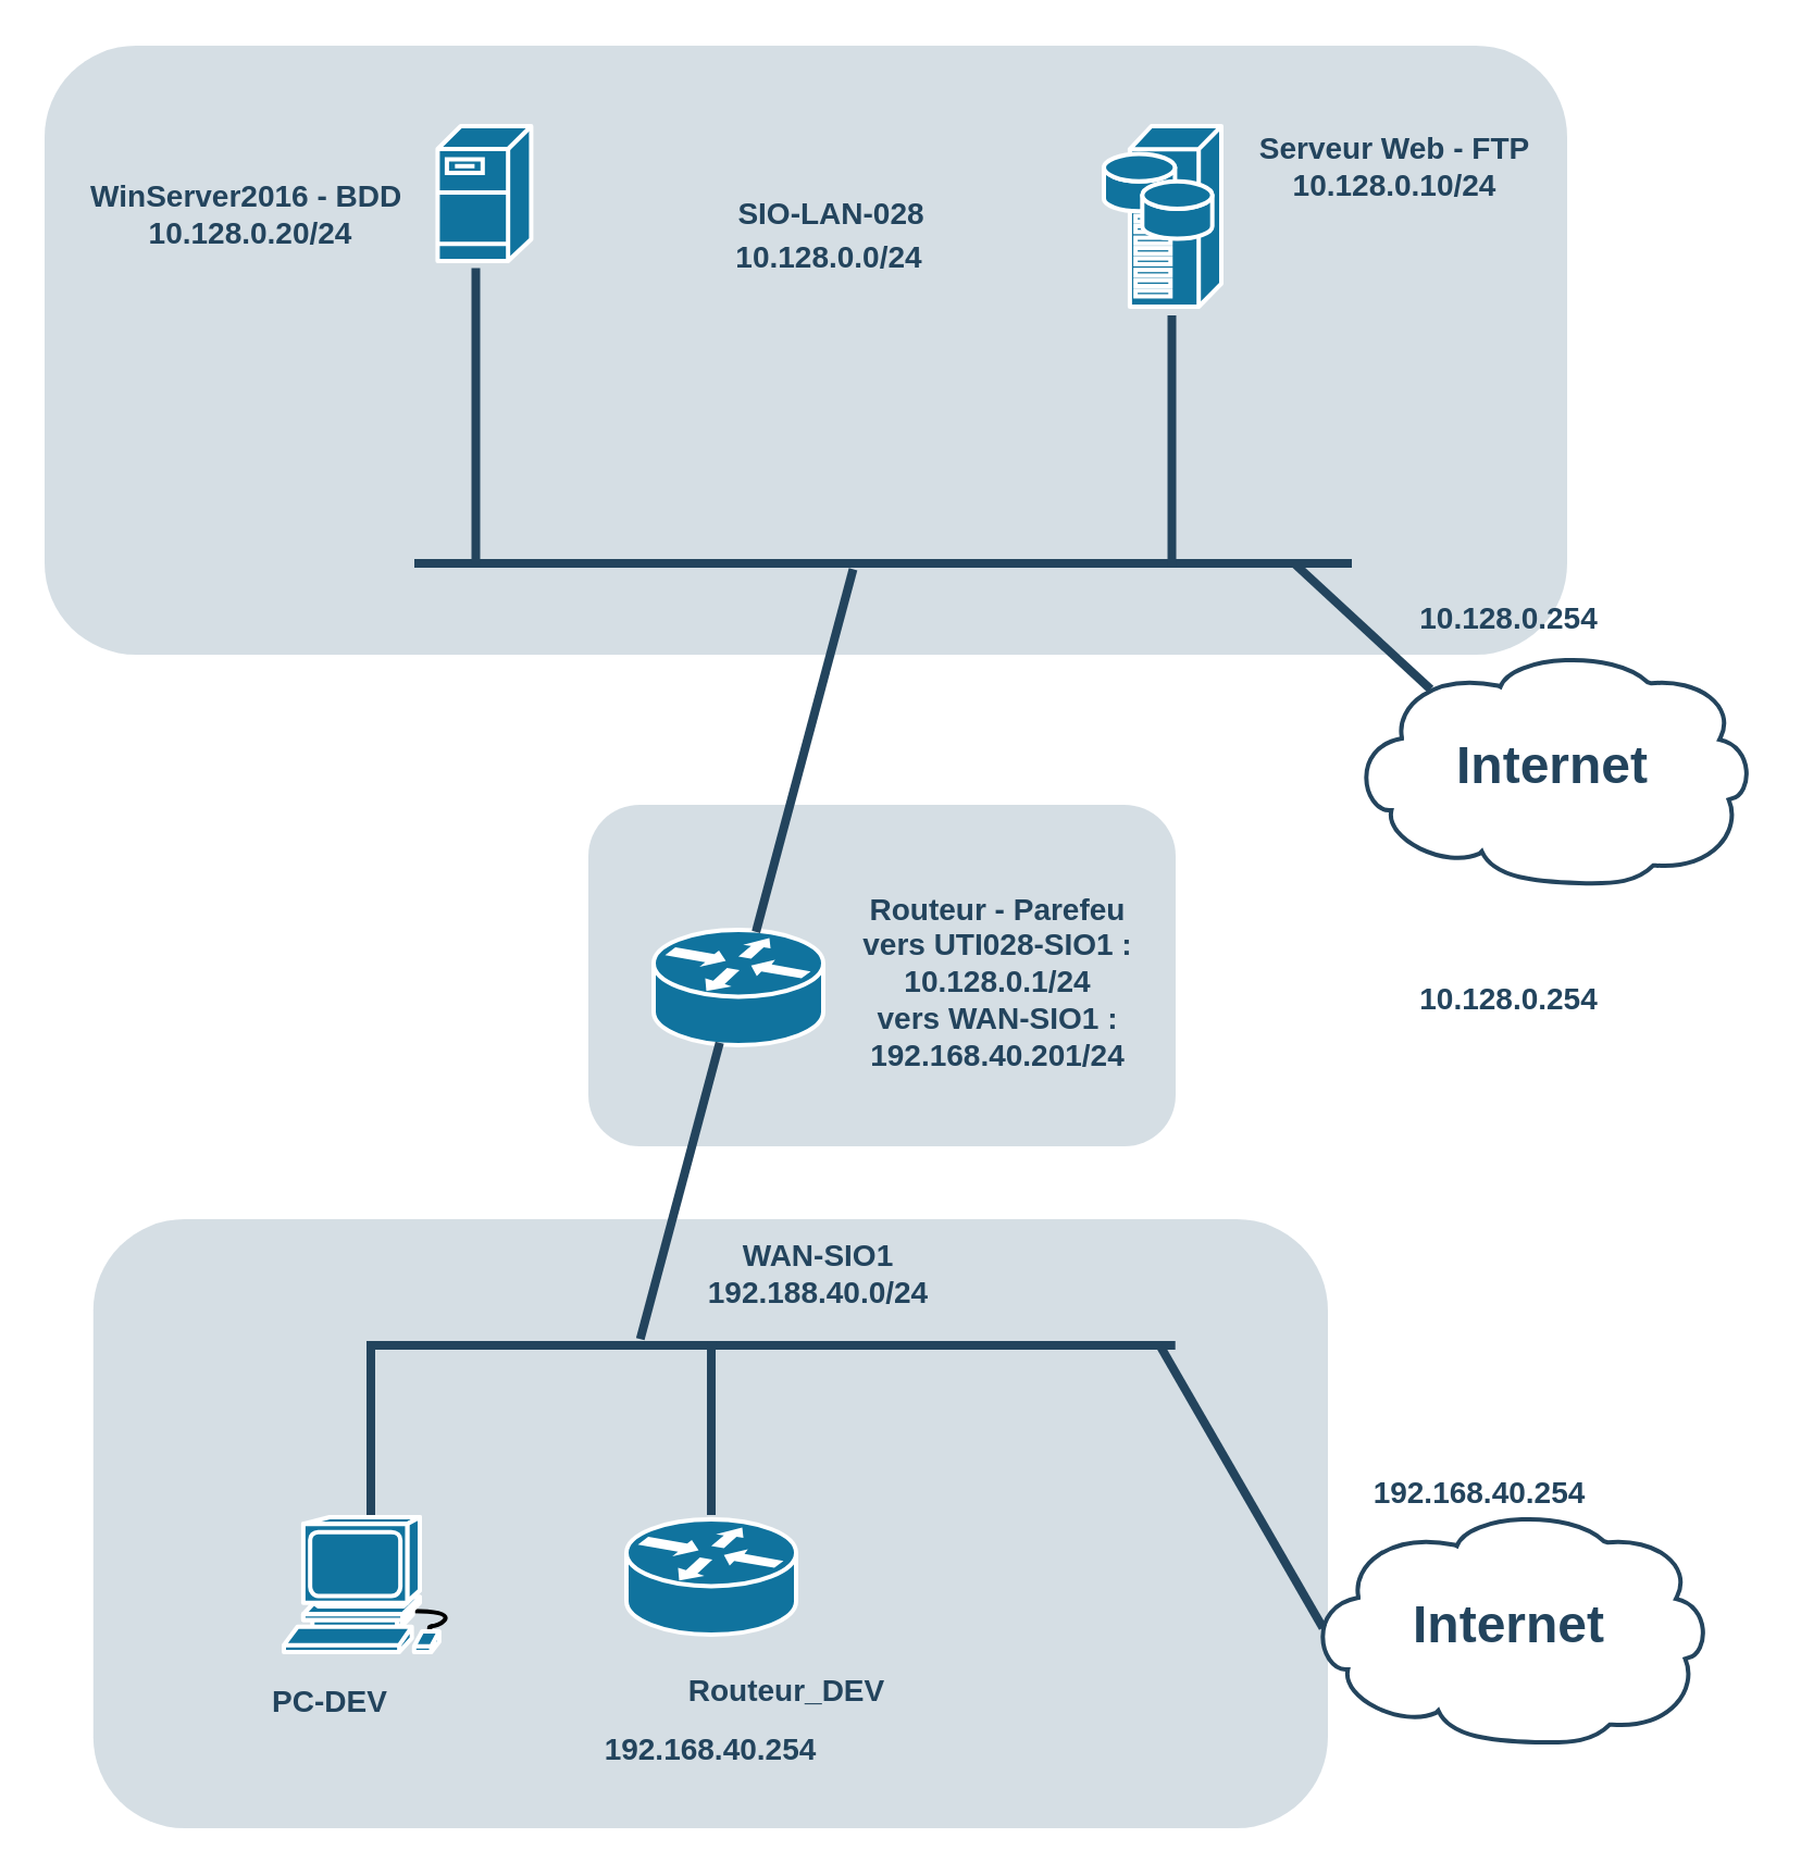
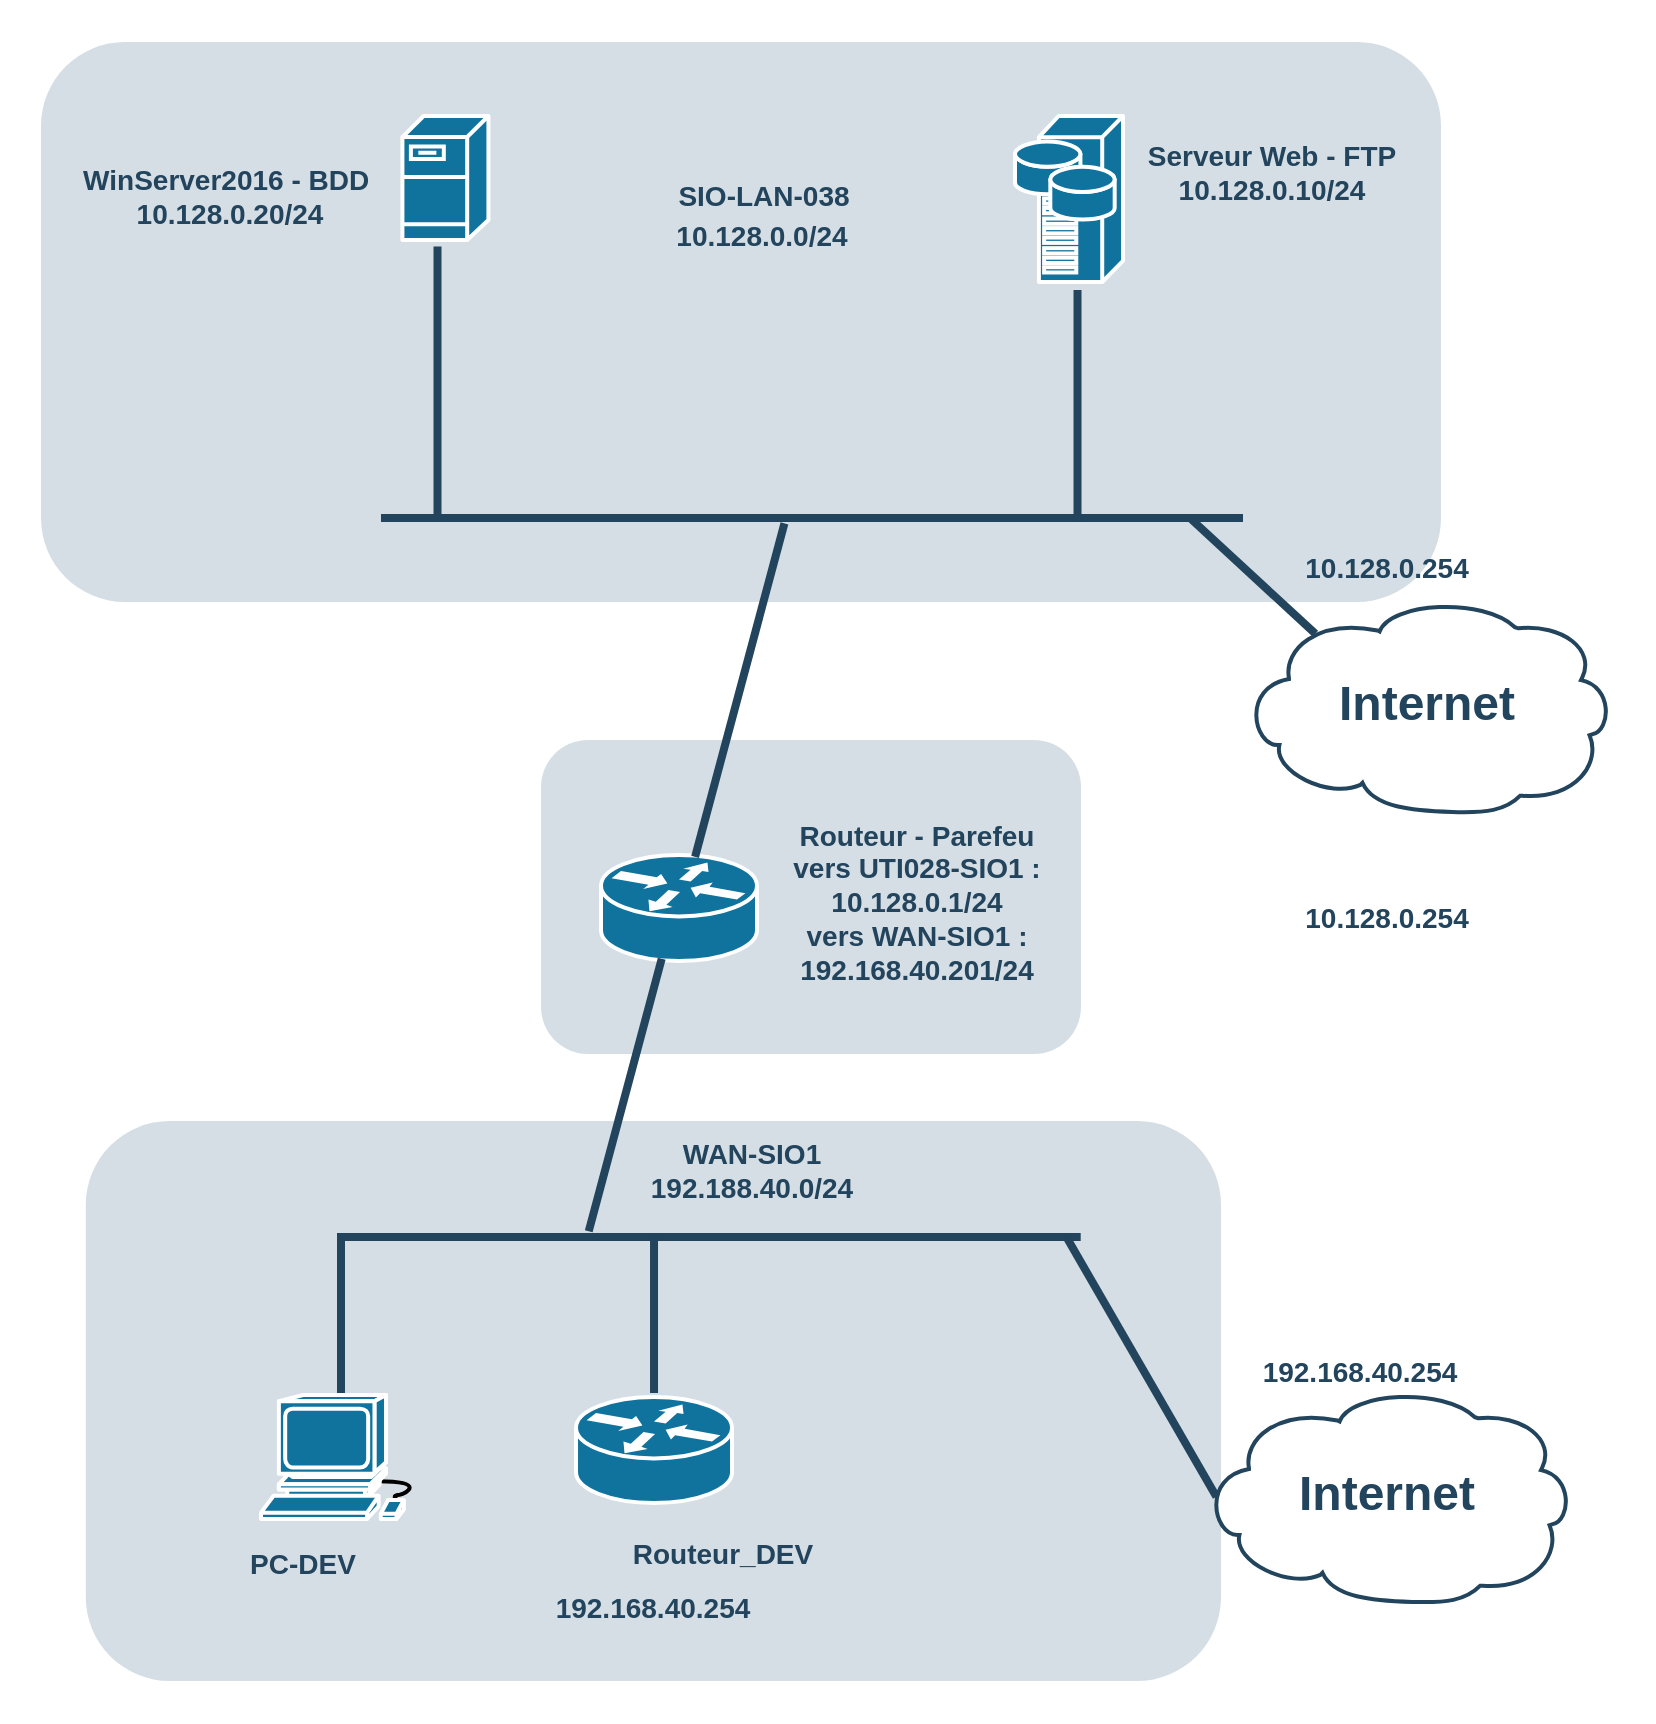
  <mxCell id="0" />
  <mxCell id="1" parent="0" />
  <mxCell id="2" value="" style="rounded=1;whiteSpace=wrap;html=1;strokeColor=none;fillColor=#BAC8D3;fontSize=24;fontColor=#23445D;align=center;opacity=60;" parent="1" vertex="1"><mxGeometry x="270" y="369.5" width="270" height="157" as="geometry" /></mxCell>
  <mxCell id="3" value="" style="rounded=1;whiteSpace=wrap;html=1;strokeColor=none;fillColor=#BAC8D3;fontSize=24;fontColor=#23445D;align=center;opacity=60;" parent="1" vertex="1"><mxGeometry x="42.39" y="560" width="567.61" height="280" as="geometry" /></mxCell>
  <mxCell id="4" value="" style="rounded=1;whiteSpace=wrap;html=1;strokeColor=none;fillColor=#BAC8D3;fontSize=24;fontColor=#23445D;align=center;opacity=60;" parent="1" vertex="1"><mxGeometry x="20" y="20.5" width="700" height="280" as="geometry" /></mxCell>
  <mxCell id="5" value="" style="shape=mxgraph.cisco.routers.router;html=1;dashed=0;fillColor=#10739E;strokeColor=#ffffff;strokeWidth=2;verticalLabelPosition=bottom;verticalAlign=top;fontFamily=Helvetica;fontSize=36;fontColor=#FFB366" parent="1" vertex="1"><mxGeometry x="300" y="427" width="78" height="53" as="geometry" /></mxCell>
  <mxCell id="6" value="" style="line;html=1;strokeColor=#23445D;rotation=105;" parent="1" vertex="1"><mxGeometry x="241.61" y="542" width="141" height="10" as="geometry" /></mxCell>
  <mxCell id="7" value="" style="line;html=1;strokeColor=#23445D;rotation=-180;" parent="1" vertex="1"><mxGeometry x="168.85" y="613" width="371" height="10" as="geometry" /></mxCell>
  <mxCell id="8" value="" style="line;html=1;strokeColor=#23445D;rotation=-180;" parent="1" vertex="1"><mxGeometry x="190" y="253.5" width="431" height="10" as="geometry" /></mxCell>
  <mxCell id="9" value="" style="line;html=1;strokeColor=#23445D;rotation=105;" parent="1" vertex="1"><mxGeometry x="283.07" y="339.57" width="172.61" height="10" as="geometry" /></mxCell>
  <mxCell id="10" value="" style="shape=mxgraph.cisco.servers.storage_server;html=1;dashed=0;fillColor=#10739E;strokeColor=#ffffff;strokeWidth=2;verticalLabelPosition=bottom;verticalAlign=top;fontFamily=Helvetica;fontSize=36;fontColor=#FFB366" parent="1" vertex="1"><mxGeometry x="507" y="57.5" width="54" height="83" as="geometry" /></mxCell>
  <mxCell id="11" value="Internet" style="shape=mxgraph.cisco.storage.cloud;html=1;dashed=0;strokeColor=#23445D;fillColor=#ffffff;strokeWidth=2;fontFamily=Helvetica;fontSize=24;fontColor=#23445D;align=center;fontStyle=1" parent="1" vertex="1"><mxGeometry x="620" y="298" width="186" height="108" as="geometry" /></mxCell>
  <mxCell id="12" style="edgeStyle=none;rounded=1;html=1;strokeColor=#23445D;endArrow=none;endFill=0;strokeWidth=4;entryX=0.2;entryY=0.17;entryDx=0;entryDy=0;entryPerimeter=0;exitX=0.062;exitY=0.517;exitDx=0;exitDy=0;exitPerimeter=0;" parent="1" source="8" target="11" edge="1"><mxGeometry relative="1" as="geometry"><mxPoint x="690" y="326" as="sourcePoint" /><mxPoint x="730" y="482" as="targetPoint" /></mxGeometry></mxCell>
  <mxCell id="13" value="" style="shape=mxgraph.cisco.servers.fileserver;html=1;dashed=0;fillColor=#10739E;strokeColor=#ffffff;strokeWidth=2;verticalLabelPosition=bottom;verticalAlign=top;fontFamily=Helvetica;fontSize=36;fontColor=#FFB366" parent="1" vertex="1"><mxGeometry x="200.71" y="57.5" width="43" height="62" as="geometry" /></mxCell>
  <mxCell id="14" value="" style="line;html=1;strokeColor=#23445D;rotation=90;" parent="1" vertex="1"><mxGeometry x="150" y="186" width="136.51" height="10" as="geometry" /></mxCell>
  <mxCell id="15" value="" style="line;html=1;strokeColor=#23445D;rotation=90;" parent="1" vertex="1"><mxGeometry x="480.33" y="197.41" width="115.87" height="10" as="geometry" /></mxCell>
  <mxCell id="16" value="&lt;font color=&quot;#23445d&quot;&gt;Routeur - Parefeu&lt;/font&gt;&lt;div&gt;&lt;font color=&quot;#23445d&quot;&gt;vers UTI028-SIO1 :&lt;/font&gt;&lt;/div&gt;&lt;div&gt;&lt;font color=&quot;#23445d&quot;&gt;10.128.0.1/24&lt;/font&gt;&lt;/div&gt;&lt;div&gt;&lt;font color=&quot;#23445d&quot;&gt;vers WAN-SIO1 :&lt;br&gt;&lt;/font&gt;&lt;div&gt;&lt;font color=&quot;#23445d&quot;&gt;192.168.40.201/24&lt;/font&gt;&lt;/div&gt;&lt;/div&gt;" style="rounded=1;whiteSpace=wrap;html=1;strokeColor=none;fillColor=none;fontSize=14;fontColor=#742B21;align=center;fontStyle=1" parent="1" vertex="1"><mxGeometry x="387" y="441" width="143" height="20" as="geometry" /></mxCell>
  <mxCell id="17" value="Internet" style="shape=mxgraph.cisco.storage.cloud;html=1;dashed=0;strokeColor=#23445D;fillColor=#ffffff;strokeWidth=2;fontFamily=Helvetica;fontSize=24;fontColor=#23445D;align=center;fontStyle=1" parent="1" vertex="1"><mxGeometry x="600" y="692.98" width="186" height="108" as="geometry" /></mxCell>
  <mxCell id="18" value="" style="line;html=1;strokeColor=#23445D;rotation=60;" parent="1" vertex="1"><mxGeometry x="495.21" y="677.98" width="150" height="10" as="geometry" /></mxCell>
  <mxCell id="19" value="&lt;font color=&quot;#23445d&quot;&gt;192.168.40.254&lt;/font&gt;" style="rounded=1;whiteSpace=wrap;html=1;strokeColor=none;fillColor=none;fontSize=14;fontColor=#742B21;align=center;fontStyle=1" parent="1" vertex="1"><mxGeometry x="620" y="676.5" width="120" height="19" as="geometry" /></mxCell>
- <mxCell id="20" value="&lt;font color=&quot;#23445d&quot;&gt;SIO-LAN-028&lt;/font&gt;" style="rounded=1;whiteSpace=wrap;html=1;strokeColor=none;fillColor=none;fontSize=14;fontColor=#742B21;align=center;fontStyle=1" parent="1" vertex="1"><mxGeometry x="321.84" y="88" width="120" height="19" as="geometry" /></mxCell>
+ <mxCell id="20" value="&lt;font color=&quot;#23445d&quot;&gt;SIO-LAN-038&lt;/font&gt;" style="rounded=1;whiteSpace=wrap;html=1;strokeColor=none;fillColor=none;fontSize=14;fontColor=#742B21;align=center;fontStyle=1" parent="1" vertex="1"><mxGeometry x="321.84" y="88" width="120" height="19" as="geometry" /></mxCell>
  <mxCell id="21" value="&lt;font color=&quot;#23445d&quot;&gt;WAN-SIO1&lt;br&gt;192.188.40.0/24&lt;/font&gt;" style="rounded=1;whiteSpace=wrap;html=1;strokeColor=none;fillColor=none;fontSize=14;fontColor=#742B21;align=center;fontStyle=1" parent="1" vertex="1"><mxGeometry x="315.84" y="575" width="120" height="19" as="geometry" /></mxCell>
  <mxCell id="22" value="" style="line;html=1;strokeColor=#23445D;rotation=90;" parent="1" vertex="1"><mxGeometry x="130" y="651" width="80" height="10" as="geometry" /></mxCell>
- <mxCell id="23" value="&lt;font color=&quot;#23445d&quot;&gt;Serveur Web - FTP&lt;/font&gt;&lt;div&gt;&lt;div&gt;&lt;font color=&quot;#23445d&quot;&gt;10.128.0.10/24&lt;/font&gt;&lt;/div&gt;&lt;/div&gt;" style="rounded=1;whiteSpace=wrap;html=1;strokeColor=none;fillColor=none;fontSize=14;fontColor=#742B21;align=center;fontStyle=1" parent="1" vertex="1"><mxGeometry x="576" y="66" width="130" height="19" as="geometry" /></mxCell>
+ <mxCell id="23" value="&lt;font color=&quot;#23445d&quot;&gt;Serveur Web - FTP&lt;/font&gt;&lt;div&gt;&lt;div&gt;&lt;font color=&quot;#23445d&quot;&gt;10.128.0.10/24&lt;/font&gt;&lt;/div&gt;&lt;/div&gt;" style="rounded=1;whiteSpace=wrap;html=1;strokeColor=none;fillColor=none;fontSize=14;fontColor=#742B21;align=center;fontStyle=1" parent="1" vertex="1"><mxGeometry x="571" y="76" width="130" height="19" as="geometry" /></mxCell>
  <mxCell id="24" value="&lt;font color=&quot;#23445d&quot;&gt;WinServer2016 - BDD&amp;nbsp;&lt;/font&gt;&lt;span style=&quot;color: rgba(0, 0, 0, 0); font-family: monospace; font-size: 0px; font-weight: 400; text-align: start; text-wrap: nowrap;&quot;&gt;%3CmxGraphModel%3E%3Croot%3E%3CmxCell%20id%3D%220%22%2F%3E%3CmxCell%20id%3D%221%22%20parent%3D%220%22%2F%3E%3CmxCell%20id%3D%222%22%20value%3D%22%26lt%3Bfont%20color%3D%26quot%3B%2323445d%26quot%3B%26gt%3BPC-SLAM%26lt%3B%2Ffont%26gt%3B%22%20style%3D%22rounded%3D1%3BwhiteSpace%3Dwrap%3Bhtml%3D1%3BstrokeColor%3Dnone%3BfillColor%3Dnone%3BfontSize%3D14%3BfontColor%3D%23742B21%3Balign%3Dcenter%3BfontStyle%3D1%22%20vertex%3D%221%22%20parent%3D%221%22%3E%3CmxGeometry%20x%3D%221800%22%20y%3D%22726%22%20width%3D%22143%22%20height%3D%2220%22%20as%3D%22geometry%22%2F%3E%3C%2FmxCell%3E%3C%2Froot%3E%3C%2FmxGraphModel%3E&lt;/span&gt;&lt;div&gt;&lt;font color=&quot;#23445d&quot;&gt;10.128.0.20/24&lt;/font&gt;&lt;/div&gt;" style="rounded=1;whiteSpace=wrap;html=1;strokeColor=none;fillColor=none;fontSize=14;fontColor=#742B21;align=center;fontStyle=1" parent="1" vertex="1"><mxGeometry x="40" y="88" width="150" height="19" as="geometry" /></mxCell>
  <mxCell id="25" value="" style="shape=mxgraph.cisco.computers_and_peripherals.workstation;html=1;dashed=0;fillColor=#10739E;strokeColor=#ffffff;strokeWidth=2;verticalLabelPosition=bottom;verticalAlign=top;fontFamily=Helvetica;fontSize=36;fontColor=#FFB366" parent="1" vertex="1"><mxGeometry x="130" y="696.98" width="83" height="62" as="geometry" /></mxCell>
  <mxCell id="26" value="" style="line;html=1;strokeColor=#23445D;rotation=90;" parent="1" vertex="1"><mxGeometry x="286.51" y="651" width="80" height="10" as="geometry" /></mxCell>
  <mxCell id="27" value="&lt;span style=&quot;background-color: initial; color: rgb(35, 68, 93);&quot;&gt;10.128.0.254&lt;/span&gt;" style="rounded=1;whiteSpace=wrap;html=1;strokeColor=none;fillColor=none;fontSize=14;fontColor=#742B21;align=center;fontStyle=1" parent="1" vertex="1"><mxGeometry x="621.5" y="281" width="143" height="5" as="geometry" /></mxCell>
  <mxCell id="28" value="&lt;font color=&quot;#23445d&quot;&gt;PC-DEV&lt;/font&gt;" style="rounded=1;whiteSpace=wrap;html=1;strokeColor=none;fillColor=none;fontSize=14;fontColor=#742B21;align=center;fontStyle=1" parent="1" vertex="1"><mxGeometry x="80" y="772" width="143" height="20" as="geometry" /></mxCell>
  <mxCell id="29" value="" style="shape=mxgraph.cisco.routers.router;html=1;dashed=0;fillColor=#10739E;strokeColor=#ffffff;strokeWidth=2;verticalLabelPosition=bottom;verticalAlign=top;fontFamily=Helvetica;fontSize=36;fontColor=#FFB366" parent="1" vertex="1"><mxGeometry x="287.51" y="698" width="78" height="53" as="geometry" /></mxCell>
  <mxCell id="30" value="&lt;font color=&quot;#23445d&quot;&gt;192.168.40.254&lt;/font&gt;" style="rounded=1;whiteSpace=wrap;html=1;strokeColor=none;fillColor=none;fontSize=14;fontColor=#742B21;align=center;fontStyle=1" parent="1" vertex="1"><mxGeometry x="255.01" y="794" width="143" height="20" as="geometry" /></mxCell>
  <mxCell id="31" value="&lt;font color=&quot;#23445d&quot;&gt;Routeur_DEV&lt;/font&gt;" style="rounded=1;whiteSpace=wrap;html=1;strokeColor=none;fillColor=none;fontSize=14;fontColor=#742B21;align=center;fontStyle=1" parent="1" vertex="1"><mxGeometry x="290.01" y="767" width="143" height="20" as="geometry" /></mxCell>
  <mxCell id="32" value="&lt;span style=&quot;color: rgba(0, 0, 0, 0); font-family: monospace; font-size: 0px; font-weight: 400; text-align: start; text-wrap: nowrap;&quot;&gt;%3CmxGraphModel%3E%3Croot%3E%3CmxCell%20id%3D%220%22%2F%3E%3CmxCell%20id%3D%221%22%20parent%3D%220%22%2F%3E%3CmxCell%20id%3D%222%22%20value%3D%22%26lt%3Bfont%20color%3D%26quot%3B%2323445d%26quot%3B%26gt%3BPC-SLAM%26lt%3B%2Ffont%26gt%3B%22%20style%3D%22rounded%3D1%3BwhiteSpace%3Dwrap%3Bhtml%3D1%3BstrokeColor%3Dnone%3BfillColor%3Dnone%3BfontSize%3D14%3BfontColor%3D%23742B21%3Balign%3Dcenter%3BfontStyle%3D1%22%20vertex%3D%221%22%20parent%3D%221%22%3E%3CmxGeometry%20x%3D%221800%22%20y%3D%22726%22%20width%3D%22143%22%20height%3D%2220%22%20as%3D%22geometry%22%2F%3E%3C%2FmxCell%3E%3C%2Froot%3E%3C%2FmxGraphModel%3E&lt;/span&gt;&lt;div&gt;&lt;font color=&quot;#23445d&quot;&gt;10.128.0.0/24&lt;/font&gt;&lt;/div&gt;" style="rounded=1;whiteSpace=wrap;html=1;strokeColor=none;fillColor=none;fontSize=14;fontColor=#742B21;align=center;fontStyle=1" vertex="1" parent="1"><mxGeometry x="305.68" y="99.5" width="150" height="19" as="geometry" /></mxCell>
  <mxCell id="33" value="&lt;span style=&quot;background-color: initial; color: rgb(35, 68, 93);&quot;&gt;10.128.0.254&lt;/span&gt;" style="rounded=1;whiteSpace=wrap;html=1;strokeColor=none;fillColor=none;fontSize=14;fontColor=#742B21;align=center;fontStyle=1" vertex="1" parent="1"><mxGeometry x="621.5" y="456" width="143" height="5" as="geometry" /></mxCell>
